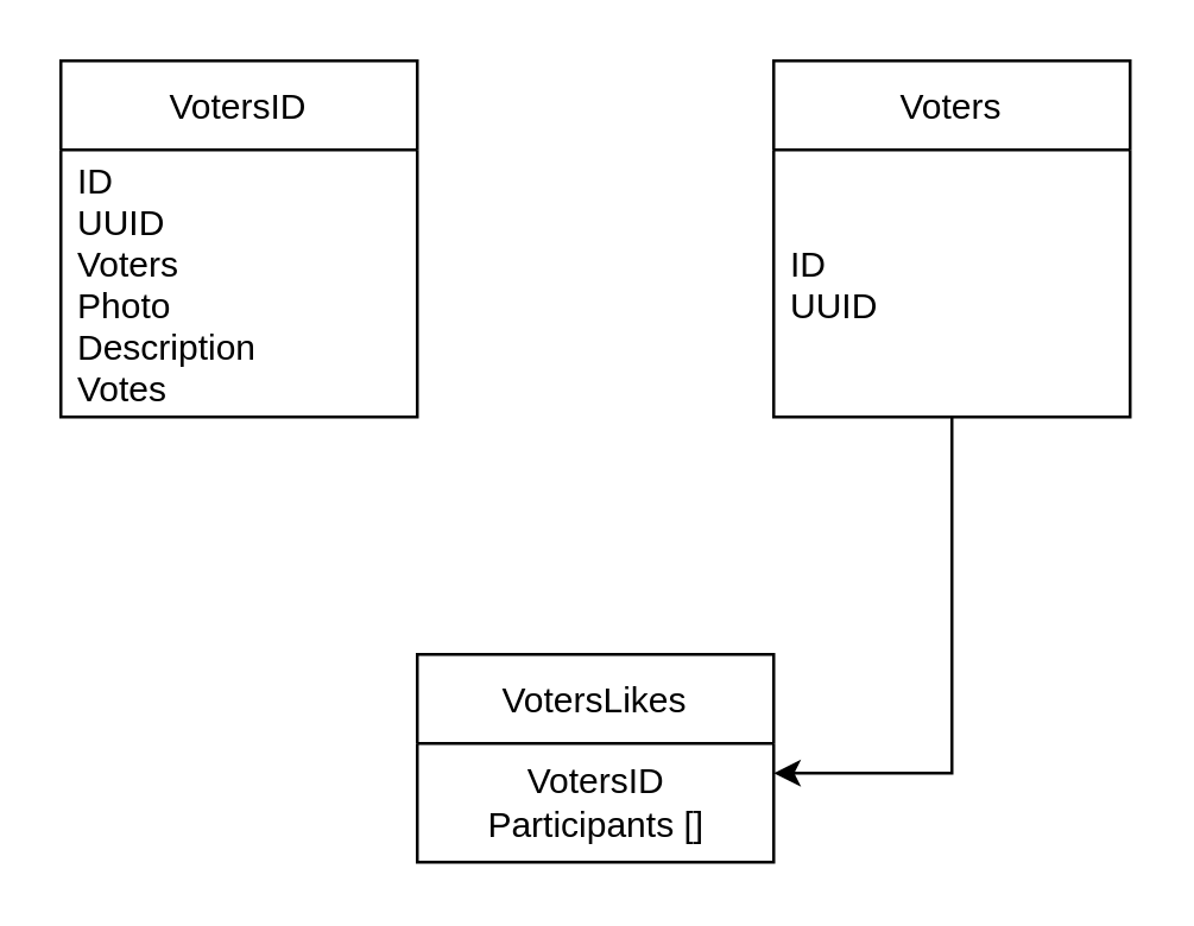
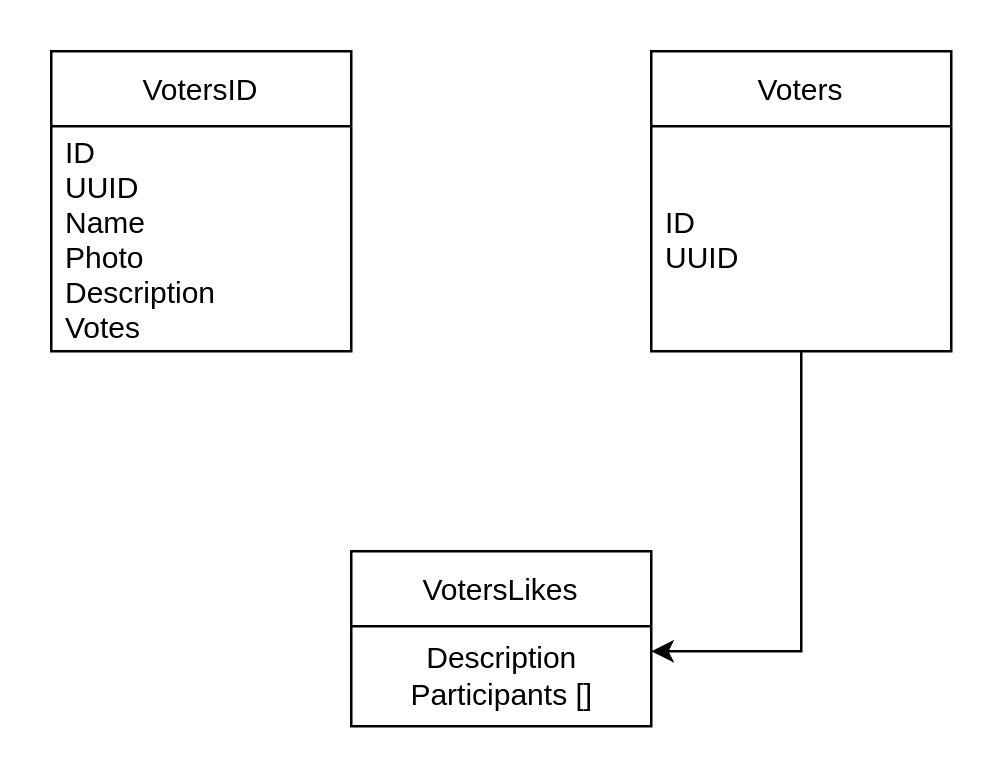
  <mxCell id="0" />
  <mxCell id="1" parent="0" />
  <mxCell id="2" value="VotersID" style="swimlane;fontStyle=0;childLayout=stackLayout;horizontal=1;startSize=30;horizontalStack=0;resizeParent=1;resizeParentMax=0;resizeLast=0;collapsible=1;marginBottom=0;" vertex="1" parent="1"><mxGeometry x="20" y="20" width="120" height="120" as="geometry" /></mxCell>
- <mxCell id="3" value="ID&#10;UUID&#10;Voters&#10;Photo&#10;Description&#10;Votes" style="text;strokeColor=none;fillColor=none;align=left;verticalAlign=middle;spacingLeft=4;spacingRight=4;overflow=hidden;points=[[0,0.5],[1,0.5]];portConstraint=eastwest;rotatable=0;" vertex="1" parent="2"><mxGeometry y="30" width="120" height="90" as="geometry" /></mxCell>
+ <mxCell id="3" value="ID&#10;UUID&#10;Name&#10;Photo&#10;Description&#10;Votes" style="text;strokeColor=none;fillColor=none;align=left;verticalAlign=middle;spacingLeft=4;spacingRight=4;overflow=hidden;points=[[0,0.5],[1,0.5]];portConstraint=eastwest;rotatable=0;" vertex="1" parent="2"><mxGeometry y="30" width="120" height="90" as="geometry" /></mxCell>
  <mxCell id="4" value="Voters" style="swimlane;fontStyle=0;childLayout=stackLayout;horizontal=1;startSize=30;horizontalStack=0;resizeParent=1;resizeParentMax=0;resizeLast=0;collapsible=1;marginBottom=0;" vertex="1" parent="1"><mxGeometry x="260" y="20" width="120" height="120" as="geometry" /></mxCell>
  <mxCell id="5" value="ID&#10;UUID" style="text;strokeColor=none;fillColor=none;align=left;verticalAlign=middle;spacingLeft=4;spacingRight=4;overflow=hidden;points=[[0,0.5],[1,0.5]];portConstraint=eastwest;rotatable=0;" vertex="1" parent="4"><mxGeometry y="30" width="120" height="90" as="geometry" /></mxCell>
  <mxCell id="6" value="VotersLikes" style="swimlane;fontStyle=0;childLayout=stackLayout;horizontal=1;startSize=30;horizontalStack=0;resizeParent=1;resizeParentMax=0;resizeLast=0;collapsible=1;marginBottom=0;" vertex="1" parent="1"><mxGeometry x="140" y="220" width="120" height="70" as="geometry" /></mxCell>
- <mxCell id="7" value="VotersID&lt;br&gt;Participants []" style="text;html=1;align=center;verticalAlign=middle;resizable=0;points=[];autosize=1;strokeColor=none;fillColor=none;" vertex="1" parent="6"><mxGeometry y="30" width="120" height="40" as="geometry" /></mxCell>
+ <mxCell id="7" value="Description&lt;br&gt;Participants []" style="text;html=1;align=center;verticalAlign=middle;resizable=0;points=[];autosize=1;strokeColor=none;fillColor=none;" vertex="1" parent="6"><mxGeometry y="30" width="120" height="40" as="geometry" /></mxCell>
  <mxCell id="8" style="edgeStyle=orthogonalEdgeStyle;rounded=0;orthogonalLoop=1;jettySize=auto;html=1;" edge="1" parent="1" source="5"><mxGeometry relative="1" as="geometry"><mxPoint x="260" y="260" as="targetPoint" /><Array as="points"><mxPoint x="320" y="260" /></Array></mxGeometry></mxCell>
